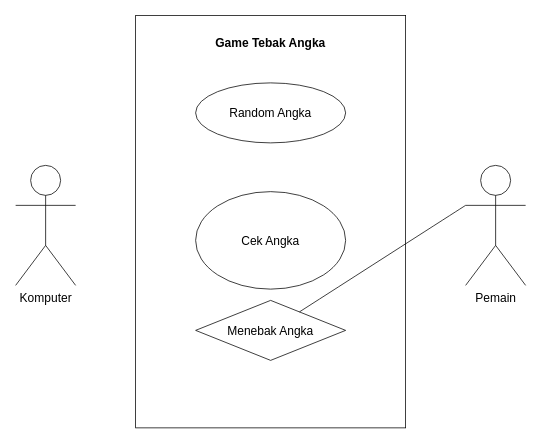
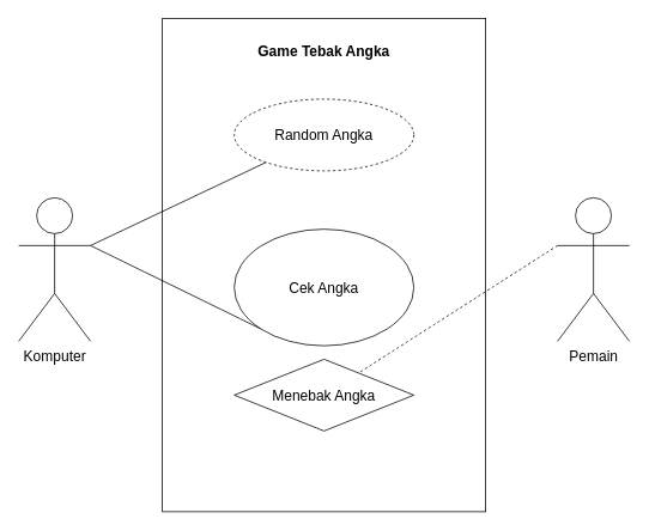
  <mxCell id="0" />
  <mxCell id="1" parent="0" />
  <mxCell id="2" value="" style="rounded=0;whiteSpace=wrap;html=1;fontSize=16;" vertex="1" parent="1"><mxGeometry x="180" y="20" width="360" height="550" as="geometry" /></mxCell>
  <mxCell id="3" value="Game Tebak Angka" style="text;html=1;strokeColor=none;fillColor=none;align=center;verticalAlign=top;whiteSpace=wrap;rounded=0;fontSize=16;labelBackgroundColor=none;labelBorderColor=none;fontStyle=1;fontColor=#000000;" vertex="1" parent="1"><mxGeometry x="265" y="40" width="190" height="30" as="geometry" /></mxCell>
- <mxCell id="4" value="Random Angka" style="ellipse;whiteSpace=wrap;html=1;fontSize=16;" vertex="1" parent="1"><mxGeometry x="260" y="110" width="200" height="80" as="geometry" /></mxCell>
+ <mxCell id="4" value="Random Angka" style="ellipse;whiteSpace=wrap;html=1;fontSize=16;dashed=1;" vertex="1" parent="1"><mxGeometry x="260" y="110" width="200" height="80" as="geometry" /></mxCell>
  <mxCell id="5" value="Cek Angka" style="ellipse;whiteSpace=wrap;html=1;fontSize=16;" vertex="1" parent="1"><mxGeometry x="260" y="255" width="200" height="130" as="geometry" /></mxCell>
  <mxCell id="6" value="Menebak Angka" style="rhombus;whiteSpace=wrap;html=1;fontSize=16;" vertex="1" parent="1"><mxGeometry x="260" y="400" width="200" height="80" as="geometry" /></mxCell>
  <mxCell id="7" value="Komputer" style="shape=umlActor;verticalLabelPosition=bottom;verticalAlign=top;html=1;outlineConnect=0;fontSize=16;" vertex="1" parent="1"><mxGeometry x="20" y="220" width="80" height="160" as="geometry" /></mxCell>
  <mxCell id="8" value="Pemain" style="shape=umlActor;verticalLabelPosition=bottom;verticalAlign=top;html=1;outlineConnect=0;fontSize=16;" vertex="1" parent="1"><mxGeometry x="620" y="220" width="80" height="160" as="geometry" /></mxCell>
- <mxCell id="11" value="" style="endArrow=none;html=1;rounded=0;fontSize=12;startSize=8;endSize=8;curved=1;exitX=0;exitY=0.333;exitDx=0;exitDy=0;exitPerimeter=0;" edge="1" parent="1" source="8" target="6"><mxGeometry width="50" height="50" relative="1" as="geometry"><mxPoint x="320" y="350" as="sourcePoint" /><mxPoint x="370" y="300" as="targetPoint" /></mxGeometry></mxCell>
+ <mxCell id="9" value="" style="endArrow=none;html=1;rounded=0;fontSize=12;startSize=8;endSize=8;curved=1;exitX=1;exitY=0.333;exitDx=0;exitDy=0;exitPerimeter=0;" edge="1" parent="1" source="7" target="4"><mxGeometry width="50" height="50" relative="1" as="geometry"><mxPoint x="320" y="350" as="sourcePoint" /><mxPoint x="258" y="160" as="targetPoint" /></mxGeometry></mxCell>
+ <mxCell id="10" value="" style="endArrow=none;html=1;rounded=0;fontSize=12;startSize=8;endSize=8;curved=1;exitX=1;exitY=0.333;exitDx=0;exitDy=0;exitPerimeter=0;entryX=0;entryY=1;entryDx=0;entryDy=0;" edge="1" parent="1" source="7" target="5"><mxGeometry width="50" height="50" relative="1" as="geometry"><mxPoint x="320" y="350" as="sourcePoint" /><mxPoint x="370" y="300" as="targetPoint" /></mxGeometry></mxCell>
+ <mxCell id="11" value="" style="endArrow=none;html=1;rounded=0;fontSize=12;startSize=8;endSize=8;curved=1;exitX=0;exitY=0.333;exitDx=0;exitDy=0;exitPerimeter=0;dashed=1;" edge="1" parent="1" source="8" target="6"><mxGeometry width="50" height="50" relative="1" as="geometry"><mxPoint x="320" y="350" as="sourcePoint" /><mxPoint x="370" y="300" as="targetPoint" /></mxGeometry></mxCell>
